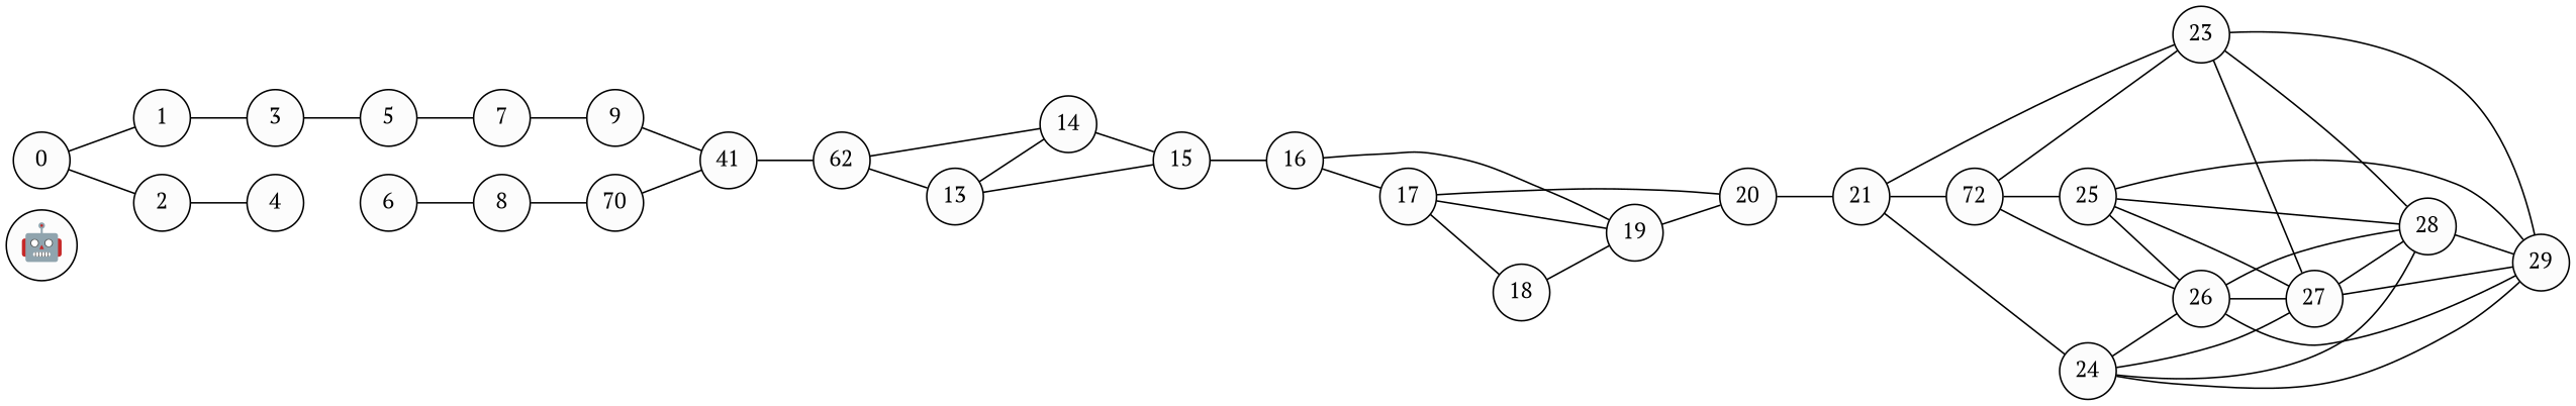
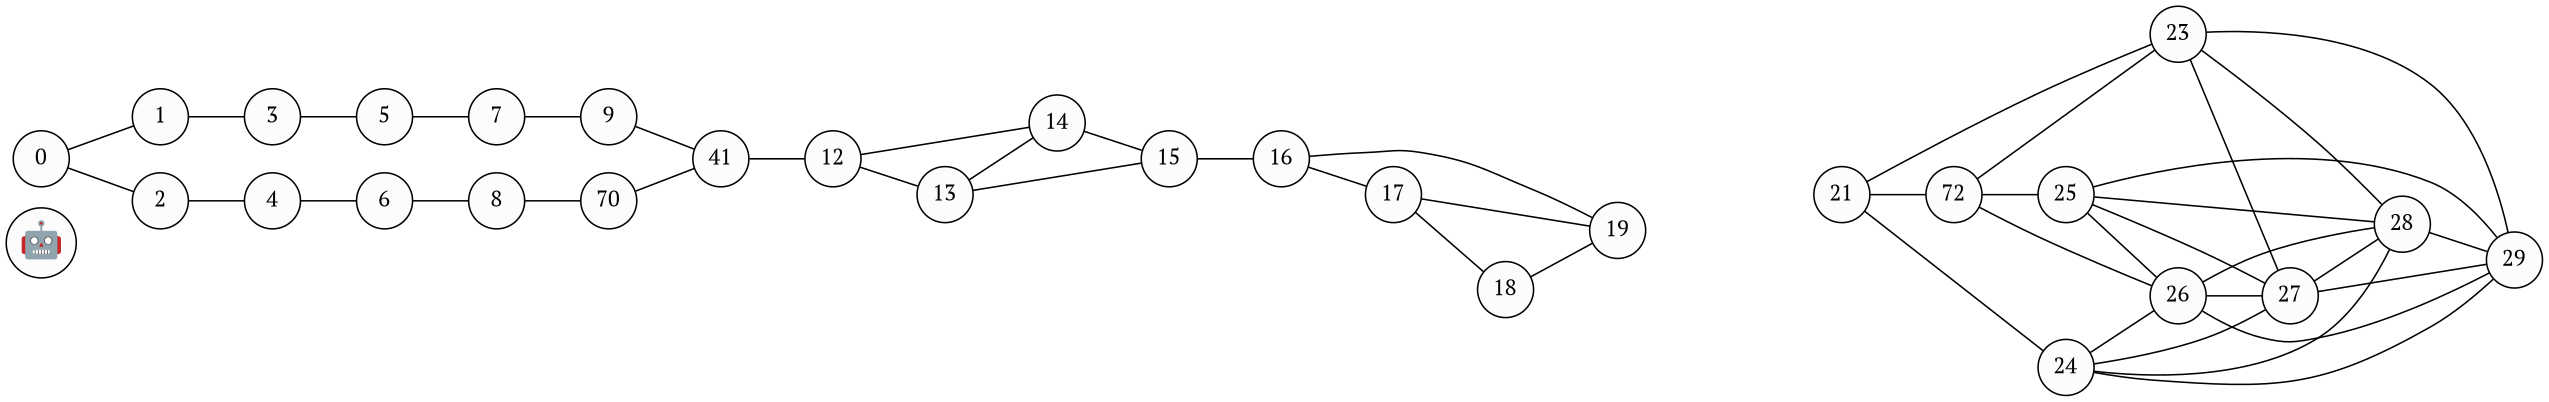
  strict graph {
    fontname="PT Serif"
    rankdir=LR
    node [fillcolor=gray99 fixedsize=shape fontname="PT Serif" shape=circle style=filled]
    edge [fontname="PT Serif"]
    "🤖" [fontsize=23 width=0.5]
    0 [width=0.5]
    1 [width=0.5]
    2 [width=0.5]
    3 [width=0.5]
    4 [width=0.5]
    5 [width=0.5]
    6 [width=0.5]
    7 [width=0.5]
    8 [width=0.5]
    9 [width=0.5]
    n12 [label=70 width=0.5]
    n13 [label=41 width=0.5]
-   12 [width=0.5 label=62]
+   12 [width=0.5]
    13 [width=0.5]
    14 [width=0.5]
    15 [width=0.5]
    16 [width=0.5]
    17 [width=0.5]
    19 [width=0.5]
    18 [width=0.5]
-   20 [width=0.5]
    21 [width=0.5]
    n24 [label=72 width=0.5]
    23 [width=0.5]
    24 [width=0.5]
    25 [width=0.5]
    26 [width=0.5]
    27 [width=0.5]
    28 [width=0.5]
    29 [width=0.5]
    0 -- 1
    0 -- 2
    1 -- 3
    2 -- 4
    3 -- 5
+   4 -- 6
    5 -- 7
    6 -- 8
    7 -- 9
    8 -- n12
    9 -- n13
    n12 -- n13
    n13 -- 12
    12 -- 13
    12 -- 14
    13 -- 14
    13 -- 15
    14 -- 15
    15 -- 16
    16 -- 17
    16 -- 19
    17 -- 19
    17 -- 18
-   17 -- 20
-   19 -- 20
    18 -- 19
-   20 -- 21
    21 -- n24
    21 -- 23
    21 -- 24
    n24 -- 23
    n24 -- 25
    n24 -- 26
    23 -- 27
    23 -- 28
    23 -- 29
    24 -- 26
    24 -- 27
    24 -- 28
    24 -- 29
    25 -- 26
    25 -- 27
    25 -- 28
    25 -- 29
    26 -- 27
    26 -- 28
    26 -- 29
    27 -- 28
    27 -- 29
    28 -- 29
  }
